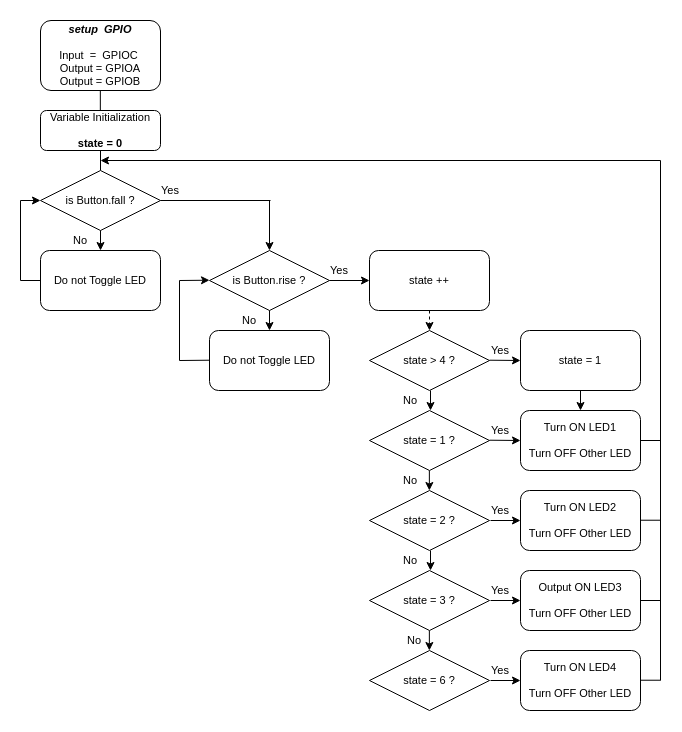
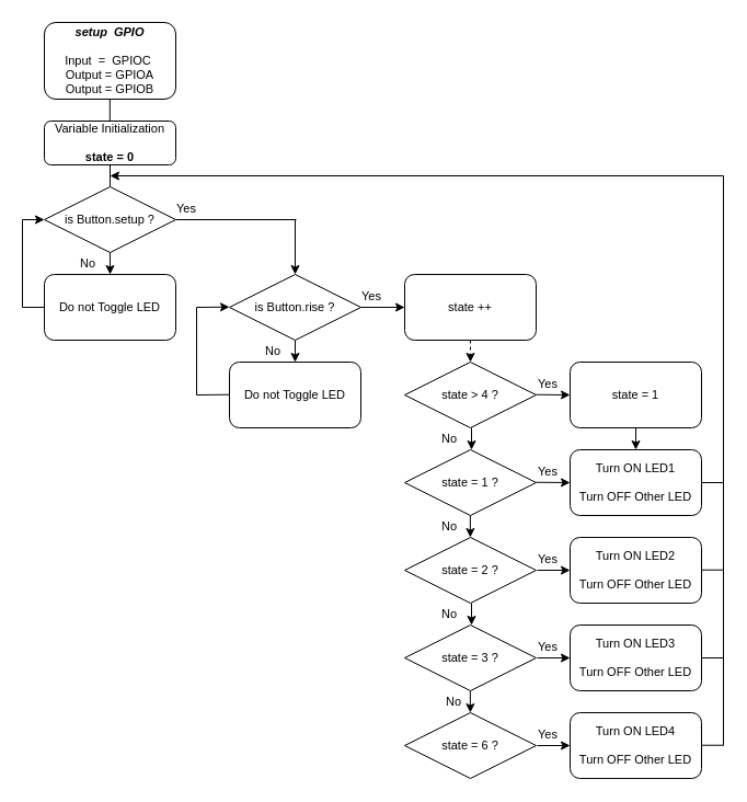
  <mxCell id="0" />
  <mxCell id="1" parent="0" />
  <mxCell id="2" value="&lt;font style=&quot;font-size: 11px;&quot;&gt;&lt;font style=&quot;font-size: 11px;&quot;&gt;&lt;b style=&quot;font-size: 11px;&quot;&gt;&lt;i style=&quot;font-size: 11px;&quot;&gt;setup&amp;nbsp; GPIO&lt;br style=&quot;font-size: 11px;&quot;&gt;&lt;br style=&quot;font-size: 11px;&quot;&gt;&lt;/i&gt;&lt;/b&gt;&lt;/font&gt;&lt;font style=&quot;font-size: 11px;&quot;&gt;Input&amp;nbsp; =&amp;nbsp; GPIOC&amp;nbsp;&lt;br style=&quot;font-size: 11px;&quot;&gt;Output = GPIOA&lt;/font&gt;&lt;/font&gt;&lt;font style=&quot;font-size: 11px;&quot;&gt;&lt;br style=&quot;font-size: 11px;&quot;&gt;&lt;span style=&quot;font-size: 11px;&quot;&gt;Output = GPIOB&lt;/span&gt;&lt;br style=&quot;font-size: 11px;&quot;&gt;&lt;/font&gt;" style="rounded=1;whiteSpace=wrap;html=1;fontSize=11;glass=0;strokeWidth=1;shadow=0;" vertex="1" parent="1"><mxGeometry x="40" y="20" width="120" height="70" as="geometry" /></mxCell>
  <mxCell id="3" value="" style="endArrow=none;html=1;fontSize=11;" edge="1" parent="1"><mxGeometry width="50" height="50" relative="1" as="geometry"><mxPoint x="100" y="170" as="sourcePoint" /><mxPoint x="100" y="150" as="targetPoint" /></mxGeometry></mxCell>
- <mxCell id="4" value="&lt;font style=&quot;font-size: 11px;&quot;&gt;is Button.fall ?&lt;/font&gt;" style="rhombus;whiteSpace=wrap;html=1;fontSize=11;" vertex="1" parent="1"><mxGeometry x="40" y="170" width="120" height="60" as="geometry" /></mxCell>
+ <mxCell id="4" value="&lt;font style=&quot;font-size: 11px;&quot;&gt;is Button.setup ?&lt;/font&gt;" style="rhombus;whiteSpace=wrap;html=1;fontSize=11;" vertex="1" parent="1"><mxGeometry x="40" y="170" width="120" height="60" as="geometry" /></mxCell>
  <mxCell id="5" value="&lt;font style=&quot;font-size: 11px;&quot;&gt;Do not Toggle LED&lt;br style=&quot;font-size: 11px;&quot;&gt;&lt;/font&gt;" style="rounded=1;whiteSpace=wrap;html=1;fontSize=11;glass=0;strokeWidth=1;shadow=0;" vertex="1" parent="1"><mxGeometry x="40" y="250" width="120" height="60" as="geometry" /></mxCell>
  <mxCell id="6" value="" style="endArrow=none;html=1;fontSize=11;" edge="1" parent="1"><mxGeometry width="50" height="50" relative="1" as="geometry"><mxPoint x="99.83" y="110" as="sourcePoint" /><mxPoint x="99.83" y="90" as="targetPoint" /></mxGeometry></mxCell>
  <mxCell id="7" value="&lt;font style=&quot;font-size: 11px;&quot;&gt;&lt;span style=&quot;font-weight: normal; font-size: 11px;&quot;&gt;&lt;font style=&quot;font-size: 11px;&quot;&gt;Variable Initialization&lt;br style=&quot;font-size: 11px;&quot;&gt;&lt;/font&gt;&lt;/span&gt;&lt;br style=&quot;font-size: 11px;&quot;&gt;state = 0&lt;br style=&quot;font-size: 11px;&quot;&gt;&lt;/font&gt;" style="rounded=1;whiteSpace=wrap;html=1;fontSize=11;glass=0;strokeWidth=1;shadow=0;fontStyle=1" vertex="1" parent="1"><mxGeometry x="40" y="110" width="120" height="40" as="geometry" /></mxCell>
  <mxCell id="8" value="" style="endArrow=classic;html=1;exitX=0.5;exitY=1;exitDx=0;exitDy=0;entryX=0.5;entryY=0;entryDx=0;entryDy=0;fontSize=11;" edge="1" parent="1" source="4" target="5"><mxGeometry width="50" height="50" relative="1" as="geometry"><mxPoint x="130" y="230" as="sourcePoint" /><mxPoint x="180" y="180" as="targetPoint" /></mxGeometry></mxCell>
  <mxCell id="9" value="No" style="text;html=1;strokeColor=none;fillColor=none;align=center;verticalAlign=middle;whiteSpace=wrap;rounded=0;fontSize=11;" vertex="1" parent="1"><mxGeometry x="60" y="230" width="40" height="20" as="geometry" /></mxCell>
  <mxCell id="10" value="&lt;font style=&quot;font-size: 11px;&quot;&gt;is Button.rise ?&lt;/font&gt;" style="rhombus;whiteSpace=wrap;html=1;fontSize=11;" vertex="1" parent="1"><mxGeometry x="209" y="250" width="120" height="60" as="geometry" /></mxCell>
  <mxCell id="11" value="&lt;font style=&quot;font-size: 11px;&quot;&gt;Do not Toggle LED&lt;br style=&quot;font-size: 11px;&quot;&gt;&lt;/font&gt;" style="rounded=1;whiteSpace=wrap;html=1;fontSize=11;glass=0;strokeWidth=1;shadow=0;" vertex="1" parent="1"><mxGeometry x="209" y="330" width="120" height="60" as="geometry" /></mxCell>
  <mxCell id="12" value="" style="endArrow=classic;html=1;exitX=0.5;exitY=1;exitDx=0;exitDy=0;entryX=0.5;entryY=0;entryDx=0;entryDy=0;fontSize=11;" edge="1" parent="1" target="11"><mxGeometry width="50" height="50" relative="1" as="geometry"><mxPoint x="269" y="310" as="sourcePoint" /><mxPoint x="349" y="260" as="targetPoint" /></mxGeometry></mxCell>
  <mxCell id="13" value="No" style="text;html=1;strokeColor=none;fillColor=none;align=center;verticalAlign=middle;whiteSpace=wrap;rounded=0;fontSize=11;" vertex="1" parent="1"><mxGeometry x="229" y="310" width="40" height="20" as="geometry" /></mxCell>
  <mxCell id="14" value="" style="endArrow=none;html=1;fontSize=11;" edge="1" parent="1"><mxGeometry width="50" height="50" relative="1" as="geometry"><mxPoint x="20" y="280" as="sourcePoint" /><mxPoint x="40" y="280" as="targetPoint" /></mxGeometry></mxCell>
  <mxCell id="15" value="" style="endArrow=none;html=1;fontSize=11;" edge="1" parent="1"><mxGeometry width="50" height="50" relative="1" as="geometry"><mxPoint x="20" y="280" as="sourcePoint" /><mxPoint x="20" y="200" as="targetPoint" /></mxGeometry></mxCell>
  <mxCell id="16" value="" style="endArrow=classic;html=1;entryX=0;entryY=0.5;entryDx=0;entryDy=0;fontSize=11;" edge="1" parent="1" target="4"><mxGeometry width="50" height="50" relative="1" as="geometry"><mxPoint x="20" y="200" as="sourcePoint" /><mxPoint x="60" y="190" as="targetPoint" /></mxGeometry></mxCell>
  <mxCell id="17" value="" style="endArrow=none;html=1;exitX=1;exitY=0.5;exitDx=0;exitDy=0;fontSize=11;" edge="1" parent="1" source="4"><mxGeometry width="50" height="50" relative="1" as="geometry"><mxPoint x="270" y="250" as="sourcePoint" /><mxPoint x="270" y="200" as="targetPoint" /></mxGeometry></mxCell>
  <mxCell id="18" value="" style="endArrow=classic;html=1;entryX=0.5;entryY=0;entryDx=0;entryDy=0;fontSize=11;" edge="1" parent="1" target="10"><mxGeometry width="50" height="50" relative="1" as="geometry"><mxPoint x="269" y="200" as="sourcePoint" /><mxPoint x="289" y="200" as="targetPoint" /></mxGeometry></mxCell>
  <mxCell id="19" value="Yes" style="text;html=1;strokeColor=none;fillColor=none;align=center;verticalAlign=middle;whiteSpace=wrap;rounded=0;fontSize=11;" vertex="1" parent="1"><mxGeometry x="150" y="180" width="40" height="20" as="geometry" /></mxCell>
  <mxCell id="20" value="" style="endArrow=none;html=1;fontSize=11;" edge="1" parent="1"><mxGeometry width="50" height="50" relative="1" as="geometry"><mxPoint x="179" y="360" as="sourcePoint" /><mxPoint x="209" y="359.71" as="targetPoint" /></mxGeometry></mxCell>
  <mxCell id="21" value="" style="endArrow=none;html=1;fontSize=11;" edge="1" parent="1"><mxGeometry width="50" height="50" relative="1" as="geometry"><mxPoint x="179" y="360" as="sourcePoint" /><mxPoint x="179" y="280" as="targetPoint" /></mxGeometry></mxCell>
  <mxCell id="22" value="" style="endArrow=classic;html=1;entryX=0;entryY=0.5;entryDx=0;entryDy=0;fontSize=11;" edge="1" parent="1"><mxGeometry width="50" height="50" relative="1" as="geometry"><mxPoint x="179" y="280" as="sourcePoint" /><mxPoint x="209" y="279.71" as="targetPoint" /></mxGeometry></mxCell>
  <mxCell id="23" value="Yes" style="text;html=1;strokeColor=none;fillColor=none;align=center;verticalAlign=middle;whiteSpace=wrap;rounded=0;fontSize=11;" vertex="1" parent="1"><mxGeometry x="319" y="260" width="40" height="20" as="geometry" /></mxCell>
  <mxCell id="24" value="" style="endArrow=classic;html=1;fontSize=11;" edge="1" parent="1"><mxGeometry width="50" height="50" relative="1" as="geometry"><mxPoint x="329" y="280" as="sourcePoint" /><mxPoint x="369" y="280" as="targetPoint" /></mxGeometry></mxCell>
  <mxCell id="25" value="&lt;font style=&quot;font-size: 11px;&quot;&gt;state ++&lt;br style=&quot;font-size: 11px;&quot;&gt;&lt;/font&gt;" style="rounded=1;whiteSpace=wrap;html=1;fontSize=11;glass=0;strokeWidth=1;shadow=0;" vertex="1" parent="1"><mxGeometry x="369" y="250" width="120" height="60" as="geometry" /></mxCell>
  <mxCell id="26" value="" style="endArrow=classic;html=1;exitX=0.5;exitY=1;exitDx=0;exitDy=0;" edge="1" parent="1"><mxGeometry width="50" height="50" relative="1" as="geometry"><mxPoint x="428.86" y="470" as="sourcePoint" /><mxPoint x="428.86" y="490" as="targetPoint" /></mxGeometry></mxCell>
  <mxCell id="27" value="" style="endArrow=classic;html=1;exitX=0.5;exitY=1;exitDx=0;exitDy=0;" edge="1" parent="1"><mxGeometry width="50" height="50" relative="1" as="geometry"><mxPoint x="430" y="550" as="sourcePoint" /><mxPoint x="430" y="570" as="targetPoint" /></mxGeometry></mxCell>
  <mxCell id="28" value="&lt;font style=&quot;font-size: 11px;&quot;&gt;state &amp;gt; 4 ?&lt;/font&gt;" style="rhombus;whiteSpace=wrap;html=1;fontSize=11;" vertex="1" parent="1"><mxGeometry x="369" y="330" width="120" height="60" as="geometry" /></mxCell>
  <mxCell id="29" value="&lt;font style=&quot;font-size: 11px;&quot;&gt;state = 1&lt;br style=&quot;font-size: 11px;&quot;&gt;&lt;/font&gt;" style="rounded=1;whiteSpace=wrap;html=1;fontSize=11;glass=0;strokeWidth=1;shadow=0;" vertex="1" parent="1"><mxGeometry x="520" y="330" width="120" height="60" as="geometry" /></mxCell>
  <mxCell id="30" value="state = 1 ?" style="rhombus;whiteSpace=wrap;html=1;fontSize=11;" vertex="1" parent="1"><mxGeometry x="369" y="410" width="120" height="60" as="geometry" /></mxCell>
  <mxCell id="31" value="" style="endArrow=classic;html=1;fontSize=11;exitX=0.5;exitY=1;exitDx=0;exitDy=0;entryX=0.5;entryY=0;entryDx=0;entryDy=0;dashed=1;" edge="1" parent="1" source="25" target="28"><mxGeometry width="50" height="50" relative="1" as="geometry"><mxPoint x="370" y="390" as="sourcePoint" /><mxPoint x="420" y="340" as="targetPoint" /></mxGeometry></mxCell>
  <mxCell id="32" value="No" style="text;html=1;strokeColor=none;fillColor=none;align=center;verticalAlign=middle;whiteSpace=wrap;rounded=0;fontSize=11;" vertex="1" parent="1"><mxGeometry x="390" y="390" width="40" height="20" as="geometry" /></mxCell>
  <mxCell id="33" value="" style="endArrow=classic;html=1;fontSize=11;exitX=1;exitY=0;exitDx=0;exitDy=0;entryX=1;entryY=1;entryDx=0;entryDy=0;" edge="1" parent="1" source="32" target="32"><mxGeometry width="50" height="50" relative="1" as="geometry"><mxPoint x="400" y="400" as="sourcePoint" /><mxPoint x="450" y="350" as="targetPoint" /></mxGeometry></mxCell>
  <mxCell id="34" value="state = 2 ?" style="rhombus;whiteSpace=wrap;html=1;fontSize=11;" vertex="1" parent="1"><mxGeometry x="369" y="490" width="120" height="60" as="geometry" /></mxCell>
  <mxCell id="35" value="" style="endArrow=classic;html=1;exitX=0.5;exitY=1;exitDx=0;exitDy=0;" edge="1" parent="1"><mxGeometry width="50" height="50" relative="1" as="geometry"><mxPoint x="428.86" y="630" as="sourcePoint" /><mxPoint x="428.86" y="650" as="targetPoint" /></mxGeometry></mxCell>
  <mxCell id="36" value="state = 3 ?" style="rhombus;whiteSpace=wrap;html=1;fontSize=11;" vertex="1" parent="1"><mxGeometry x="369" y="570" width="120" height="60" as="geometry" /></mxCell>
  <mxCell id="37" value="state = 6 ?" style="rhombus;whiteSpace=wrap;html=1;fontSize=11;" vertex="1" parent="1"><mxGeometry x="369" y="650" width="120" height="60" as="geometry" /></mxCell>
  <mxCell id="38" value="No" style="text;html=1;strokeColor=none;fillColor=none;align=center;verticalAlign=middle;whiteSpace=wrap;rounded=0;fontSize=11;" vertex="1" parent="1"><mxGeometry x="390" y="470" width="40" height="20" as="geometry" /></mxCell>
  <mxCell id="39" value="No" style="text;html=1;strokeColor=none;fillColor=none;align=center;verticalAlign=middle;whiteSpace=wrap;rounded=0;fontSize=11;" vertex="1" parent="1"><mxGeometry x="390" y="550" width="40" height="20" as="geometry" /></mxCell>
  <mxCell id="40" value="No" style="text;html=1;strokeColor=none;fillColor=none;align=center;verticalAlign=middle;whiteSpace=wrap;rounded=0;fontSize=11;" vertex="1" parent="1"><mxGeometry x="394" y="630" width="40" height="20" as="geometry" /></mxCell>
  <mxCell id="41" value="" style="endArrow=classic;html=1;fontSize=11;" edge="1" parent="1"><mxGeometry width="50" height="50" relative="1" as="geometry"><mxPoint x="489" y="359.71" as="sourcePoint" /><mxPoint x="520" y="360" as="targetPoint" /></mxGeometry></mxCell>
  <mxCell id="42" value="Yes" style="text;html=1;strokeColor=none;fillColor=none;align=center;verticalAlign=middle;whiteSpace=wrap;rounded=0;fontSize=11;" vertex="1" parent="1"><mxGeometry x="480" y="340" width="40" height="20" as="geometry" /></mxCell>
  <mxCell id="43" value="" style="endArrow=classic;html=1;fontSize=11;exitX=0.5;exitY=1;exitDx=0;exitDy=0;" edge="1" parent="1" source="29"><mxGeometry width="50" height="50" relative="1" as="geometry"><mxPoint x="550" y="400" as="sourcePoint" /><mxPoint x="580" y="410" as="targetPoint" /></mxGeometry></mxCell>
  <mxCell id="44" value="&lt;font style=&quot;font-size: 11px&quot;&gt;Turn ON LED1&lt;br&gt;&lt;br&gt;Turn OFF Other LED&lt;br style=&quot;font-size: 11px&quot;&gt;&lt;/font&gt;" style="rounded=1;whiteSpace=wrap;html=1;fontSize=11;glass=0;strokeWidth=1;shadow=0;" vertex="1" parent="1"><mxGeometry x="520" y="410" width="120" height="60" as="geometry" /></mxCell>
  <mxCell id="45" value="" style="endArrow=classic;html=1;fontSize=11;" edge="1" parent="1"><mxGeometry width="50" height="50" relative="1" as="geometry"><mxPoint x="489" y="439.71" as="sourcePoint" /><mxPoint x="520" y="440" as="targetPoint" /></mxGeometry></mxCell>
  <mxCell id="46" value="Yes" style="text;html=1;strokeColor=none;fillColor=none;align=center;verticalAlign=middle;whiteSpace=wrap;rounded=0;fontSize=11;" vertex="1" parent="1"><mxGeometry x="480" y="420" width="40" height="20" as="geometry" /></mxCell>
  <mxCell id="47" value="Yes" style="text;html=1;strokeColor=none;fillColor=none;align=center;verticalAlign=middle;whiteSpace=wrap;rounded=0;fontSize=11;" vertex="1" parent="1"><mxGeometry x="480" y="500" width="40" height="20" as="geometry" /></mxCell>
  <mxCell id="48" value="Yes" style="text;html=1;strokeColor=none;fillColor=none;align=center;verticalAlign=middle;whiteSpace=wrap;rounded=0;fontSize=11;" vertex="1" parent="1"><mxGeometry x="480" y="580" width="40" height="20" as="geometry" /></mxCell>
  <mxCell id="49" value="Yes" style="text;html=1;strokeColor=none;fillColor=none;align=center;verticalAlign=middle;whiteSpace=wrap;rounded=0;fontSize=11;" vertex="1" parent="1"><mxGeometry x="480" y="660" width="40" height="20" as="geometry" /></mxCell>
  <mxCell id="50" value="" style="endArrow=classic;html=1;fontSize=11;exitX=0.25;exitY=1;exitDx=0;exitDy=0;entryX=1;entryY=1;entryDx=0;entryDy=0;" edge="1" parent="1" source="47" target="47"><mxGeometry width="50" height="50" relative="1" as="geometry"><mxPoint x="520" y="510" as="sourcePoint" /><mxPoint x="570" y="460" as="targetPoint" /></mxGeometry></mxCell>
  <mxCell id="51" value="" style="endArrow=classic;html=1;fontSize=11;exitX=0.25;exitY=1;exitDx=0;exitDy=0;entryX=1;entryY=1;entryDx=0;entryDy=0;" edge="1" parent="1"><mxGeometry width="50" height="50" relative="1" as="geometry"><mxPoint x="490" y="600" as="sourcePoint" /><mxPoint x="520" y="600" as="targetPoint" /></mxGeometry></mxCell>
  <mxCell id="52" value="" style="endArrow=classic;html=1;fontSize=11;exitX=0.25;exitY=1;exitDx=0;exitDy=0;entryX=1;entryY=1;entryDx=0;entryDy=0;" edge="1" parent="1"><mxGeometry width="50" height="50" relative="1" as="geometry"><mxPoint x="490" y="680" as="sourcePoint" /><mxPoint x="520" y="680" as="targetPoint" /></mxGeometry></mxCell>
  <mxCell id="53" value="&lt;font style=&quot;font-size: 11px&quot;&gt;Turn ON LED2&lt;br&gt;&lt;br&gt;Turn OFF Other LED&lt;br style=&quot;font-size: 11px&quot;&gt;&lt;/font&gt;" style="rounded=1;whiteSpace=wrap;html=1;fontSize=11;glass=0;strokeWidth=1;shadow=0;" vertex="1" parent="1"><mxGeometry x="520" y="490" width="120" height="60" as="geometry" /></mxCell>
- <mxCell id="54" value="&lt;font style=&quot;font-size: 11px&quot;&gt;Output ON LED3&lt;br&gt;&lt;br&gt;Turn OFF Other LED&lt;br style=&quot;font-size: 11px&quot;&gt;&lt;/font&gt;" style="rounded=1;whiteSpace=wrap;html=1;fontSize=11;glass=0;strokeWidth=1;shadow=0;" vertex="1" parent="1"><mxGeometry x="520" y="570" width="120" height="60" as="geometry" /></mxCell>
+ <mxCell id="54" value="&lt;font style=&quot;font-size: 11px&quot;&gt;Turn ON LED3&lt;br&gt;&lt;br&gt;Turn OFF Other LED&lt;br style=&quot;font-size: 11px&quot;&gt;&lt;/font&gt;" style="rounded=1;whiteSpace=wrap;html=1;fontSize=11;glass=0;strokeWidth=1;shadow=0;" vertex="1" parent="1"><mxGeometry x="520" y="570" width="120" height="60" as="geometry" /></mxCell>
  <mxCell id="55" value="&lt;font style=&quot;font-size: 11px&quot;&gt;Turn ON LED4&lt;br&gt;&lt;br&gt;Turn OFF Other LED&lt;br style=&quot;font-size: 11px&quot;&gt;&lt;/font&gt;" style="rounded=1;whiteSpace=wrap;html=1;fontSize=11;glass=0;strokeWidth=1;shadow=0;" vertex="1" parent="1"><mxGeometry x="520" y="650" width="120" height="60" as="geometry" /></mxCell>
  <mxCell id="56" value="" style="endArrow=none;html=1;fontSize=11;entryX=1;entryY=0.5;entryDx=0;entryDy=0;" edge="1" parent="1" target="44"><mxGeometry width="50" height="50" relative="1" as="geometry"><mxPoint x="660" y="440" as="sourcePoint" /><mxPoint x="610" y="520" as="targetPoint" /></mxGeometry></mxCell>
  <mxCell id="57" value="" style="endArrow=none;html=1;fontSize=11;entryX=1;entryY=0.5;entryDx=0;entryDy=0;" edge="1" parent="1"><mxGeometry width="50" height="50" relative="1" as="geometry"><mxPoint x="660" y="519.72" as="sourcePoint" /><mxPoint x="640" y="519.72" as="targetPoint" /></mxGeometry></mxCell>
  <mxCell id="58" value="" style="endArrow=none;html=1;fontSize=11;entryX=1;entryY=0.5;entryDx=0;entryDy=0;" edge="1" parent="1"><mxGeometry width="50" height="50" relative="1" as="geometry"><mxPoint x="660" y="600" as="sourcePoint" /><mxPoint x="640" y="600" as="targetPoint" /></mxGeometry></mxCell>
  <mxCell id="59" value="" style="endArrow=none;html=1;fontSize=11;entryX=1;entryY=0.5;entryDx=0;entryDy=0;" edge="1" parent="1"><mxGeometry width="50" height="50" relative="1" as="geometry"><mxPoint x="660" y="679.72" as="sourcePoint" /><mxPoint x="640" y="679.72" as="targetPoint" /></mxGeometry></mxCell>
  <mxCell id="60" value="" style="endArrow=none;html=1;fontSize=11;" edge="1" parent="1"><mxGeometry width="50" height="50" relative="1" as="geometry"><mxPoint x="660" y="680" as="sourcePoint" /><mxPoint x="660" y="160" as="targetPoint" /></mxGeometry></mxCell>
  <mxCell id="61" value="" style="endArrow=classic;html=1;fontSize=11;" edge="1" parent="1"><mxGeometry width="50" height="50" relative="1" as="geometry"><mxPoint x="660" y="160" as="sourcePoint" /><mxPoint x="100" y="160" as="targetPoint" /></mxGeometry></mxCell>
